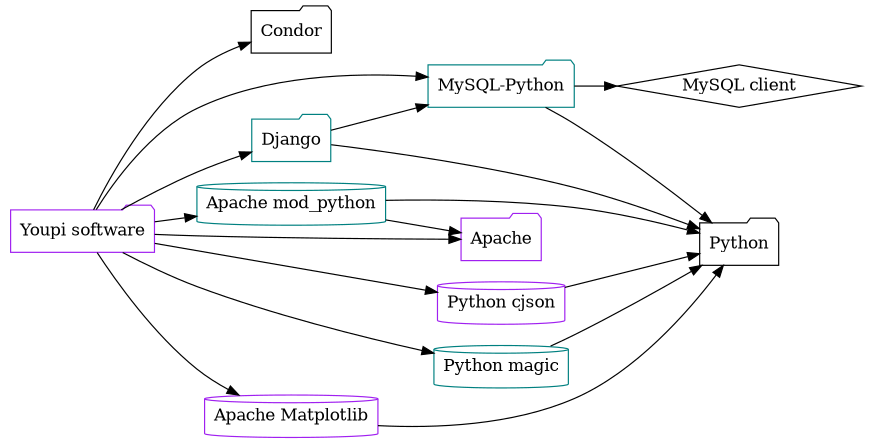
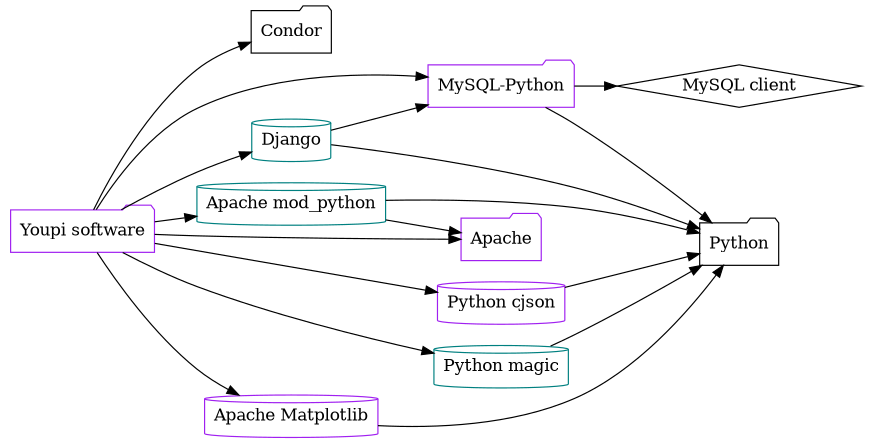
  digraph {
    rankdir=LR
    node [color=purple shape=folder]
    n1 [label="Youpi software"]
    n2 [color=black label=Condor]
-   n3 [color=teal label=Django]
+   n3 [color=teal label=Django shape=cylinder]
    n4 [color=teal label="Apache mod_python" shape=cylinder]
-   n5 [color=teal label="MySQL-Python"]
+   n5 [label="MySQL-Python"]
    n6 [label="Python cjson" shape=cylinder]
    n7 [color=teal label="Python magic" shape=cylinder]
    n8 [label="Apache Matplotlib" shape=cylinder]
    n9 [label=Apache]
    n10 [color=black label=Python]
    n11 [color=black label="MySQL client" shape=diamond]
    n1 -> n2
    n1 -> n3
    n1 -> n4
    n1 -> n5
    n1 -> n6
    n1 -> n7
    n1 -> n8
    n1 -> n9
    n3 -> n5
    n3 -> n10
    n4 -> n9
    n4 -> n10
    n5 -> n10
    n5 -> n11
    n6 -> n10
    n7 -> n10
    n8 -> n10
  }
